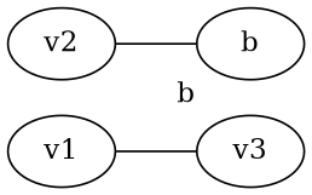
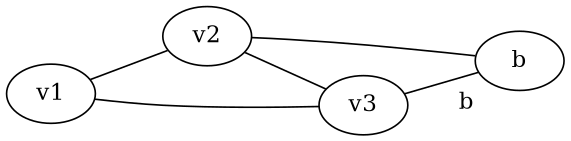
  graph {
    rankdir=LR
    node [style=inner]
    edge [texlbl="$\overline{x}$"]
    v1
    v2
    v3
    b [style=pole xlabel=b]
+   v1 -- v2 [label=" "]
    v1 -- v3 [label=" " texlbl="$\overline{y}$"]
+   v2 -- v3 [label=" " texlbl="$z$"]
    v2 -- b [label=" "]
+   v3 -- b [label=" " texlbl="$y$"]
  }
